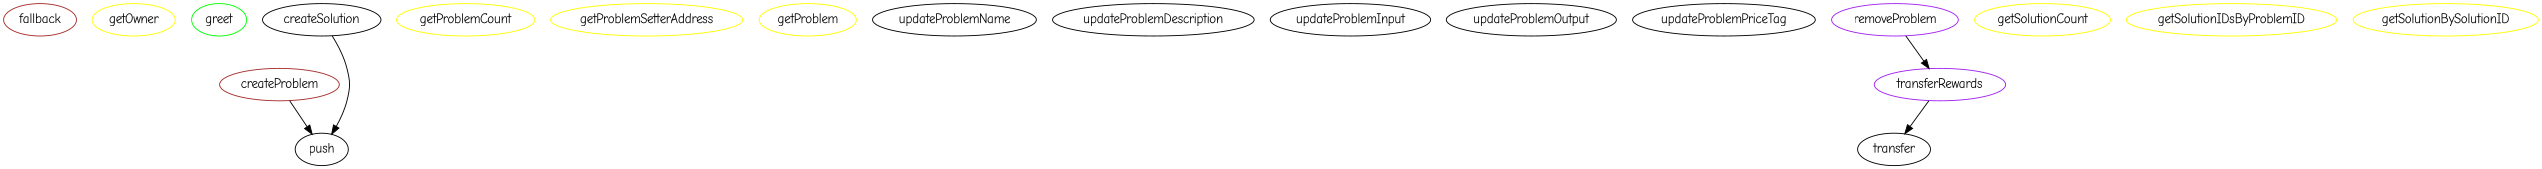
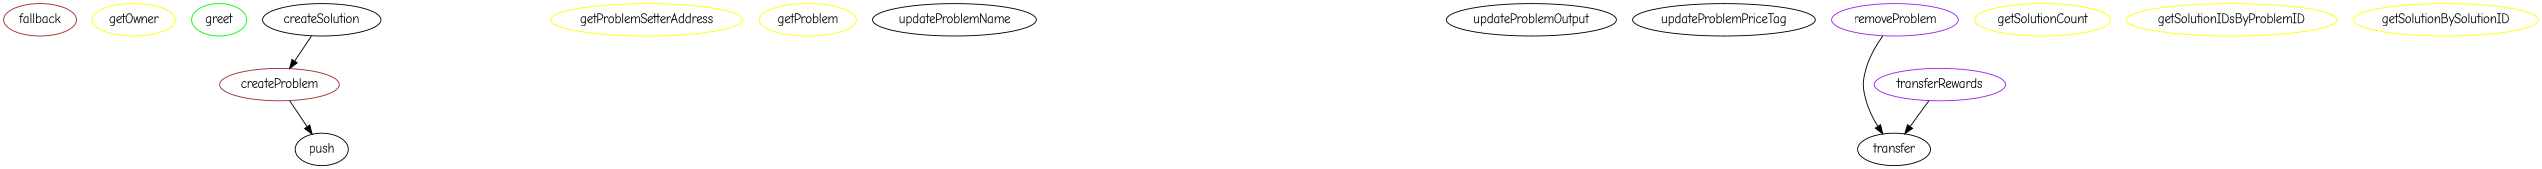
  strict digraph {
    fontname="Comic Neue"
    node [fontname="Comic Neue"]
    edge [fontname="Comic Neue"]
    fallback [color=brown]
    getOwner [color=yellow]
    greet [color=green]
    createProblem [color=brown]
    push
-   getProblemCount [color=yellow]
    getProblemSetterAddress [color=yellow]
    getProblem [color=yellow]
    updateProblemName
-   updateProblemDescription
-   updateProblemInput
    updateProblemOutput
    updateProblemPriceTag [color=black]
    removeProblem [color=purple]
    transfer
    createSolution
    getSolutionCount [color=yellow]
    getSolutionIDsByProblemID [color=yellow]
    getSolutionBySolutionID [color=yellow]
    transferRewards [color=purple]
    createProblem -> push
-   removeProblem -> transferRewards
-   createSolution -> push
+   removeProblem -> transfer
+   createSolution -> createProblem
    transferRewards -> transfer
  }
